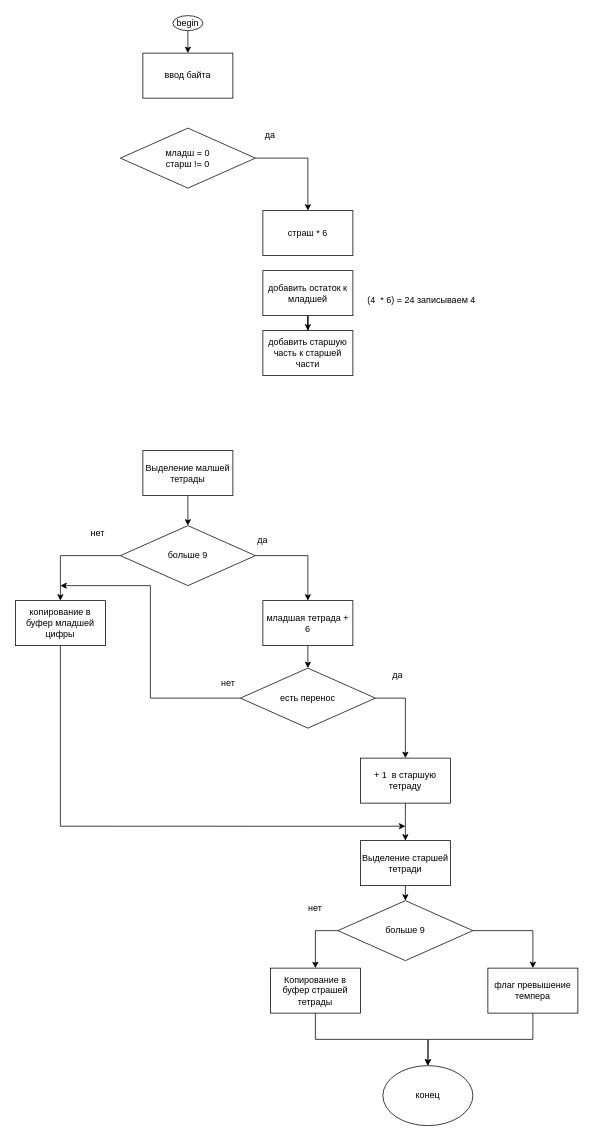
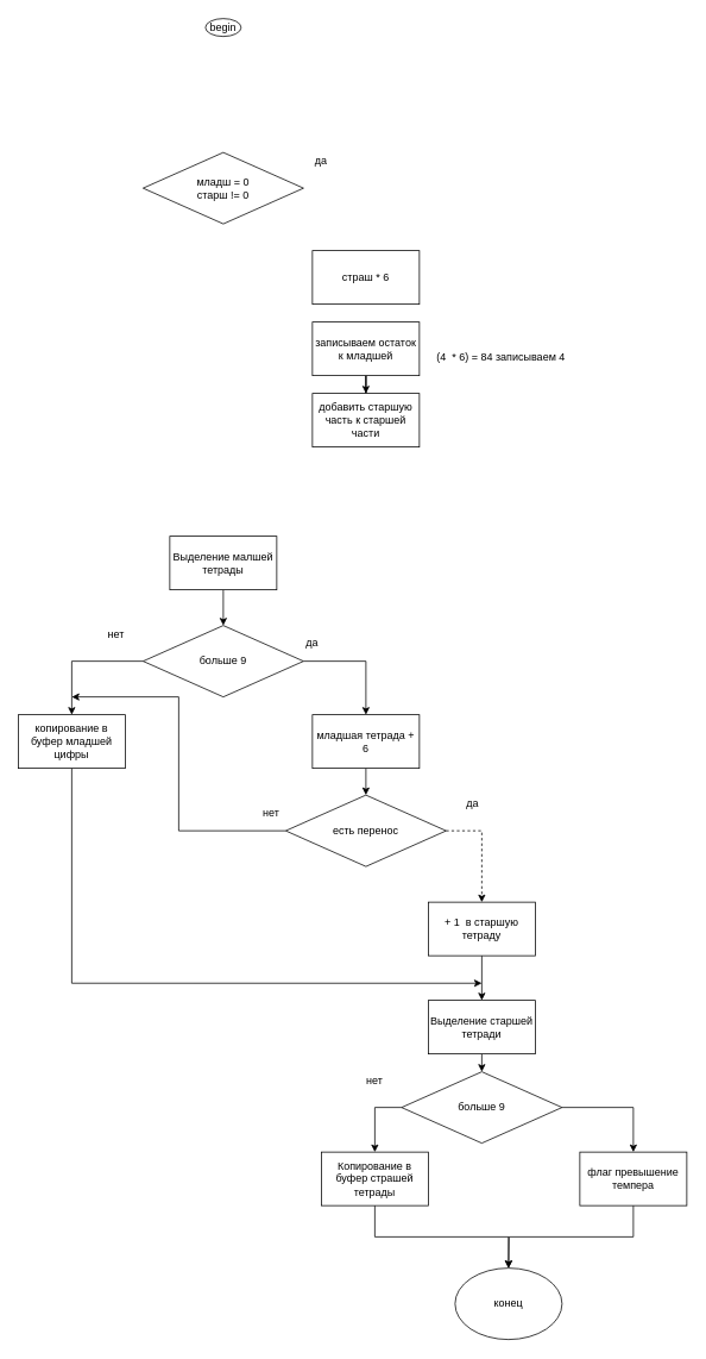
  <mxCell id="0" />
  <mxCell id="1" parent="0" />
- <mxCell id="2" style="edgeStyle=orthogonalEdgeStyle;rounded=0;orthogonalLoop=1;jettySize=auto;html=1;exitX=0.5;exitY=1;exitDx=0;exitDy=0;entryX=0.5;entryY=0;entryDx=0;entryDy=0;" edge="1" parent="1" source="3" target="4"><mxGeometry relative="1" as="geometry" /></mxCell>
  <mxCell id="3" value="begin" style="ellipse;whiteSpace=wrap;html=1;" vertex="1" parent="1"><mxGeometry x="230" y="20" width="40" height="20" as="geometry" /></mxCell>
- <mxCell id="4" value="ввод байта" style="rounded=0;whiteSpace=wrap;html=1;" vertex="1" parent="1"><mxGeometry x="190" y="70" width="120" height="60" as="geometry" /></mxCell>
  <mxCell id="5" style="edgeStyle=orthogonalEdgeStyle;rounded=0;orthogonalLoop=1;jettySize=auto;html=1;exitX=0.5;exitY=1;exitDx=0;exitDy=0;entryX=0.5;entryY=0;entryDx=0;entryDy=0;" edge="1" parent="1" source="6" target="11"><mxGeometry relative="1" as="geometry" /></mxCell>
  <mxCell id="6" value="Выделение малшей тетрады" style="rounded=0;whiteSpace=wrap;html=1;" vertex="1" parent="1"><mxGeometry x="190" y="600" width="120" height="60" as="geometry" /></mxCell>
  <mxCell id="7" style="edgeStyle=orthogonalEdgeStyle;rounded=0;orthogonalLoop=1;jettySize=auto;html=1;exitX=0.5;exitY=1;exitDx=0;exitDy=0;entryX=0.5;entryY=0;entryDx=0;entryDy=0;" edge="1" parent="1" source="8" target="18"><mxGeometry relative="1" as="geometry" /></mxCell>
  <mxCell id="8" value="младшая тетрада + 6" style="rounded=0;whiteSpace=wrap;html=1;" vertex="1" parent="1"><mxGeometry x="350" y="800" width="120" height="60" as="geometry" /></mxCell>
  <mxCell id="9" style="edgeStyle=orthogonalEdgeStyle;rounded=0;orthogonalLoop=1;jettySize=auto;html=1;exitX=0;exitY=0.5;exitDx=0;exitDy=0;entryX=0.5;entryY=0;entryDx=0;entryDy=0;" edge="1" parent="1" source="11" target="13"><mxGeometry relative="1" as="geometry" /></mxCell>
  <mxCell id="10" style="edgeStyle=orthogonalEdgeStyle;rounded=0;orthogonalLoop=1;jettySize=auto;html=1;exitX=1;exitY=0.5;exitDx=0;exitDy=0;entryX=0.5;entryY=0;entryDx=0;entryDy=0;" edge="1" parent="1" source="11" target="8"><mxGeometry relative="1" as="geometry" /></mxCell>
  <mxCell id="11" value="больше 9" style="rhombus;whiteSpace=wrap;html=1;" vertex="1" parent="1"><mxGeometry x="160" y="700" width="180" height="80" as="geometry" /></mxCell>
  <mxCell id="12" style="edgeStyle=orthogonalEdgeStyle;rounded=0;orthogonalLoop=1;jettySize=auto;html=1;exitX=0.5;exitY=1;exitDx=0;exitDy=0;" edge="1" parent="1" source="13"><mxGeometry relative="1" as="geometry"><mxPoint x="540" y="1100.833" as="targetPoint" /><Array as="points"><mxPoint x="80" y="1101" /></Array></mxGeometry></mxCell>
  <mxCell id="13" value="копирование в буфер младшей цифры" style="rounded=0;whiteSpace=wrap;html=1;" vertex="1" parent="1"><mxGeometry x="20" y="800" width="120" height="60" as="geometry" /></mxCell>
  <mxCell id="14" value="нет" style="text;html=1;strokeColor=none;fillColor=none;align=center;verticalAlign=middle;whiteSpace=wrap;rounded=0;" vertex="1" parent="1"><mxGeometry x="110" y="700" width="40" height="20" as="geometry" /></mxCell>
  <mxCell id="15" value="да" style="text;html=1;strokeColor=none;fillColor=none;align=center;verticalAlign=middle;whiteSpace=wrap;rounded=0;" vertex="1" parent="1"><mxGeometry x="330" y="710" width="40" height="20" as="geometry" /></mxCell>
- <mxCell id="16" style="edgeStyle=orthogonalEdgeStyle;rounded=0;orthogonalLoop=1;jettySize=auto;html=1;exitX=1;exitY=0.5;exitDx=0;exitDy=0;entryX=0.5;entryY=0;entryDx=0;entryDy=0;" edge="1" parent="1" source="18" target="22"><mxGeometry relative="1" as="geometry" /></mxCell>
+ <mxCell id="16" style="edgeStyle=orthogonalEdgeStyle;rounded=0;orthogonalLoop=1;jettySize=auto;html=1;exitX=1;exitY=0.5;exitDx=0;exitDy=0;entryX=0.5;entryY=0;entryDx=0;entryDy=0;dashed=1;" edge="1" parent="1" source="18" target="22"><mxGeometry relative="1" as="geometry" /></mxCell>
  <mxCell id="17" style="edgeStyle=orthogonalEdgeStyle;rounded=0;orthogonalLoop=1;jettySize=auto;html=1;exitX=0;exitY=0.5;exitDx=0;exitDy=0;" edge="1" parent="1" source="18"><mxGeometry relative="1" as="geometry"><mxPoint x="80" y="780" as="targetPoint" /><Array as="points"><mxPoint x="200" y="930" /><mxPoint x="200" y="780" /><mxPoint x="80" y="780" /></Array></mxGeometry></mxCell>
  <mxCell id="18" value="есть перенос" style="rhombus;whiteSpace=wrap;html=1;" vertex="1" parent="1"><mxGeometry x="320" y="890" width="180" height="80" as="geometry" /></mxCell>
  <mxCell id="19" value="да" style="text;html=1;strokeColor=none;fillColor=none;align=center;verticalAlign=middle;whiteSpace=wrap;rounded=0;" vertex="1" parent="1"><mxGeometry x="510" y="890" width="40" height="20" as="geometry" /></mxCell>
  <mxCell id="20" value="нет" style="text;html=1;strokeColor=none;fillColor=none;align=center;verticalAlign=middle;whiteSpace=wrap;rounded=0;" vertex="1" parent="1"><mxGeometry x="284" y="900" width="40" height="20" as="geometry" /></mxCell>
  <mxCell id="21" style="edgeStyle=orthogonalEdgeStyle;rounded=0;orthogonalLoop=1;jettySize=auto;html=1;exitX=0.5;exitY=1;exitDx=0;exitDy=0;entryX=0.5;entryY=0;entryDx=0;entryDy=0;" edge="1" parent="1" source="22" target="24"><mxGeometry relative="1" as="geometry" /></mxCell>
  <mxCell id="22" value="+ 1&amp;nbsp; в старшую тетраду" style="rounded=0;whiteSpace=wrap;html=1;" vertex="1" parent="1"><mxGeometry x="480" y="1010" width="120" height="60" as="geometry" /></mxCell>
  <mxCell id="23" style="edgeStyle=orthogonalEdgeStyle;rounded=0;orthogonalLoop=1;jettySize=auto;html=1;exitX=0.5;exitY=1;exitDx=0;exitDy=0;entryX=0.5;entryY=0;entryDx=0;entryDy=0;" edge="1" parent="1" source="24" target="27"><mxGeometry relative="1" as="geometry" /></mxCell>
  <mxCell id="24" value="Выделение старшей тетради" style="rounded=0;whiteSpace=wrap;html=1;" vertex="1" parent="1"><mxGeometry x="480" y="1120" width="120" height="60" as="geometry" /></mxCell>
  <mxCell id="25" style="edgeStyle=orthogonalEdgeStyle;rounded=0;orthogonalLoop=1;jettySize=auto;html=1;exitX=0;exitY=0.5;exitDx=0;exitDy=0;entryX=0.5;entryY=0;entryDx=0;entryDy=0;" edge="1" parent="1" source="27" target="30"><mxGeometry relative="1" as="geometry" /></mxCell>
  <mxCell id="26" style="edgeStyle=orthogonalEdgeStyle;rounded=0;orthogonalLoop=1;jettySize=auto;html=1;exitX=1;exitY=0.5;exitDx=0;exitDy=0;entryX=0.5;entryY=0;entryDx=0;entryDy=0;" edge="1" parent="1" source="27" target="32"><mxGeometry relative="1" as="geometry" /></mxCell>
  <mxCell id="27" value="больше 9" style="rhombus;whiteSpace=wrap;html=1;" vertex="1" parent="1"><mxGeometry x="450" y="1200" width="180" height="80" as="geometry" /></mxCell>
  <mxCell id="28" value="нет" style="text;html=1;strokeColor=none;fillColor=none;align=center;verticalAlign=middle;whiteSpace=wrap;rounded=0;" vertex="1" parent="1"><mxGeometry x="400" y="1200" width="40" height="20" as="geometry" /></mxCell>
  <mxCell id="29" style="edgeStyle=orthogonalEdgeStyle;rounded=0;orthogonalLoop=1;jettySize=auto;html=1;exitX=0.5;exitY=1;exitDx=0;exitDy=0;entryX=0.5;entryY=0;entryDx=0;entryDy=0;" edge="1" parent="1" source="30" target="33"><mxGeometry relative="1" as="geometry" /></mxCell>
  <mxCell id="30" value="Копирование в буфер страшей тетрады" style="rounded=0;whiteSpace=wrap;html=1;" vertex="1" parent="1"><mxGeometry x="360" y="1290" width="120" height="60" as="geometry" /></mxCell>
  <mxCell id="31" style="edgeStyle=orthogonalEdgeStyle;rounded=0;orthogonalLoop=1;jettySize=auto;html=1;exitX=0.5;exitY=1;exitDx=0;exitDy=0;" edge="1" parent="1" source="32"><mxGeometry relative="1" as="geometry"><mxPoint x="570" y="1420" as="targetPoint" /></mxGeometry></mxCell>
  <mxCell id="32" value="флаг превышение темпера" style="rounded=0;whiteSpace=wrap;html=1;" vertex="1" parent="1"><mxGeometry x="650" y="1290" width="120" height="60" as="geometry" /></mxCell>
  <mxCell id="33" value="конец" style="ellipse;whiteSpace=wrap;html=1;" vertex="1" parent="1"><mxGeometry x="510" y="1420" width="120" height="80" as="geometry" /></mxCell>
- <mxCell id="34" style="edgeStyle=orthogonalEdgeStyle;rounded=0;orthogonalLoop=1;jettySize=auto;html=1;exitX=1;exitY=0.5;exitDx=0;exitDy=0;entryX=0.5;entryY=0;entryDx=0;entryDy=0;" edge="1" parent="1" source="35" target="36"><mxGeometry relative="1" as="geometry" /></mxCell>
  <mxCell id="35" value="младш = 0&lt;br&gt;старш != 0" style="rhombus;whiteSpace=wrap;html=1;" vertex="1" parent="1"><mxGeometry x="160" y="170" width="180" height="80" as="geometry" /></mxCell>
  <mxCell id="36" value="страш * 6" style="rounded=0;whiteSpace=wrap;html=1;" vertex="1" parent="1"><mxGeometry x="350" y="280" width="120" height="60" as="geometry" /></mxCell>
  <mxCell id="37" value="да" style="text;html=1;strokeColor=none;fillColor=none;align=center;verticalAlign=middle;whiteSpace=wrap;rounded=0;" vertex="1" parent="1"><mxGeometry x="340" y="170" width="40" height="20" as="geometry" /></mxCell>
  <mxCell id="38" style="edgeStyle=orthogonalEdgeStyle;rounded=0;orthogonalLoop=1;jettySize=auto;html=1;exitX=0.5;exitY=1;exitDx=0;exitDy=0;" edge="1" parent="1" source="39" target="41"><mxGeometry relative="1" as="geometry" /></mxCell>
- <mxCell id="39" value="добавить остаток к младшей" style="rounded=0;whiteSpace=wrap;html=1;" vertex="1" parent="1"><mxGeometry x="350" y="360" width="120" height="60" as="geometry" /></mxCell>
- <mxCell id="40" value="&amp;nbsp;(4&amp;nbsp; * 6) = 24 записываем 4" style="text;html=1;strokeColor=none;fillColor=none;align=center;verticalAlign=middle;whiteSpace=wrap;rounded=0;" vertex="1" parent="1"><mxGeometry x="480" y="390" width="160" height="20" as="geometry" /></mxCell>
+ <mxCell id="39" value="записываем остаток к младшей" style="rounded=0;whiteSpace=wrap;html=1;" vertex="1" parent="1"><mxGeometry x="350" y="360" width="120" height="60" as="geometry" /></mxCell>
+ <mxCell id="40" value="&amp;nbsp;(4&amp;nbsp; * 6) = 84 записываем 4" style="text;html=1;strokeColor=none;fillColor=none;align=center;verticalAlign=middle;whiteSpace=wrap;rounded=0;" vertex="1" parent="1"><mxGeometry x="480" y="390" width="160" height="20" as="geometry" /></mxCell>
  <mxCell id="41" value="добавить старшую часть к старшей части" style="rounded=0;whiteSpace=wrap;html=1;" vertex="1" parent="1"><mxGeometry x="350" y="440" width="120" height="60" as="geometry" /></mxCell>
